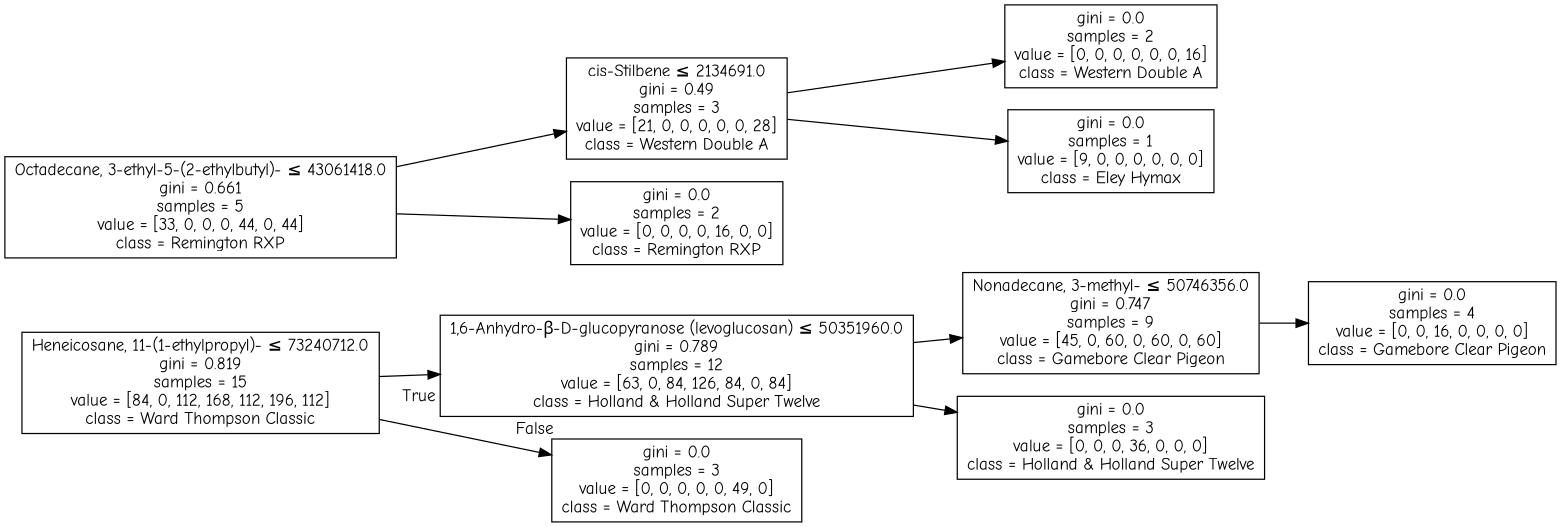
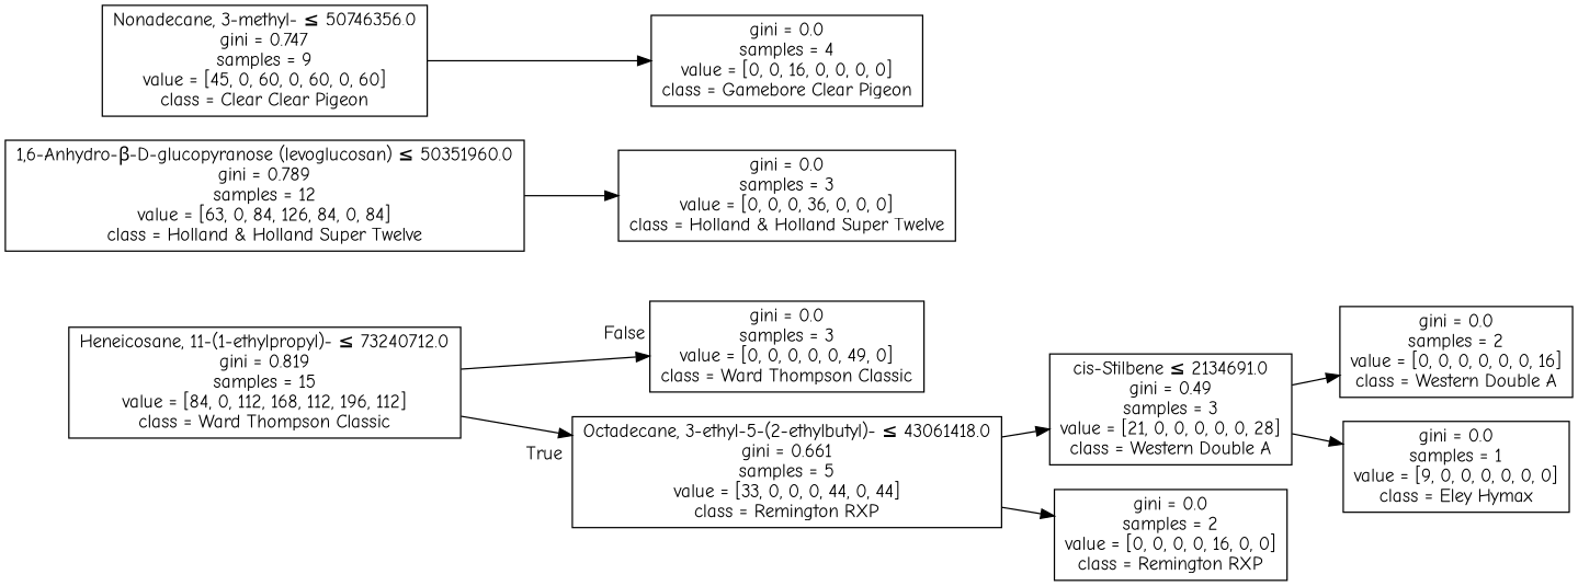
  digraph {
    fontname="Comic Neue"
    rankdir=LR
    node [fontname="Comic Neue" shape=box]
    edge [fontname="Comic Neue"]
    n1 [label=<Heneicosane, 11-(1-ethylpropyl)- &le; 73240712.0<br/>gini = 0.819<br/>samples = 15<br/>value = [84, 0, 112, 168, 112, 196, 112]<br/>class = Ward Thompson Classic>]
    n2 [label=<1,6-Anhydro-β-D-glucopyranose (levoglucosan) &le; 50351960.0<br/>gini = 0.789<br/>samples = 12<br/>value = [63, 0, 84, 126, 84, 0, 84]<br/>class = Holland &amp; Holland Super Twelve>]
    n3 [label=<gini = 0.0<br/>samples = 3<br/>value = [0, 0, 0, 0, 0, 49, 0]<br/>class = Ward Thompson Classic>]
-   n4 [label=<Nonadecane, 3-methyl- &le; 50746356.0<br/>gini = 0.747<br/>samples = 9<br/>value = [45, 0, 60, 0, 60, 0, 60]<br/>class = Gamebore Clear Pigeon>]
+   n4 [label=<Nonadecane, 3-methyl- &le; 50746356.0<br/>gini = 0.747<br/>samples = 9<br/>value = [45, 0, 60, 0, 60, 0, 60]<br/>class = Clear Clear Pigeon>]
    n5 [label=<gini = 0.0<br/>samples = 3<br/>value = [0, 0, 0, 36, 0, 0, 0]<br/>class = Holland &amp; Holland Super Twelve>]
    n6 [label=<gini = 0.0<br/>samples = 4<br/>value = [0, 0, 16, 0, 0, 0, 0]<br/>class = Gamebore Clear Pigeon>]
    n7 [label=<Octadecane, 3-ethyl-5-(2-ethylbutyl)- &le; 43061418.0<br/>gini = 0.661<br/>samples = 5<br/>value = [33, 0, 0, 0, 44, 0, 44]<br/>class = Remington RXP>]
    n8 [label=<cis-Stilbene &le; 2134691.0<br/>gini = 0.49<br/>samples = 3<br/>value = [21, 0, 0, 0, 0, 0, 28]<br/>class = Western Double A>]
    n9 [label=<gini = 0.0<br/>samples = 2<br/>value = [0, 0, 0, 0, 16, 0, 0]<br/>class = Remington RXP>]
    n10 [label=<gini = 0.0<br/>samples = 2<br/>value = [0, 0, 0, 0, 0, 0, 16]<br/>class = Western Double A>]
    n11 [label=<gini = 0.0<br/>samples = 1<br/>value = [9, 0, 0, 0, 0, 0, 0]<br/>class = Eley Hymax>]
-   n1 -> n2 [headlabel=True labelangle=45 labeldistance=2.5]
+   n1 -> n7 [headlabel=True labelangle=45 labeldistance=2.5]
    n1 -> n3 [headlabel=False labelangle=-45 labeldistance=2.5]
-   n2 -> n4
    n2 -> n5
    n4 -> n6
    n7 -> n8
    n7 -> n9
    n8 -> n10
    n8 -> n11
  }
